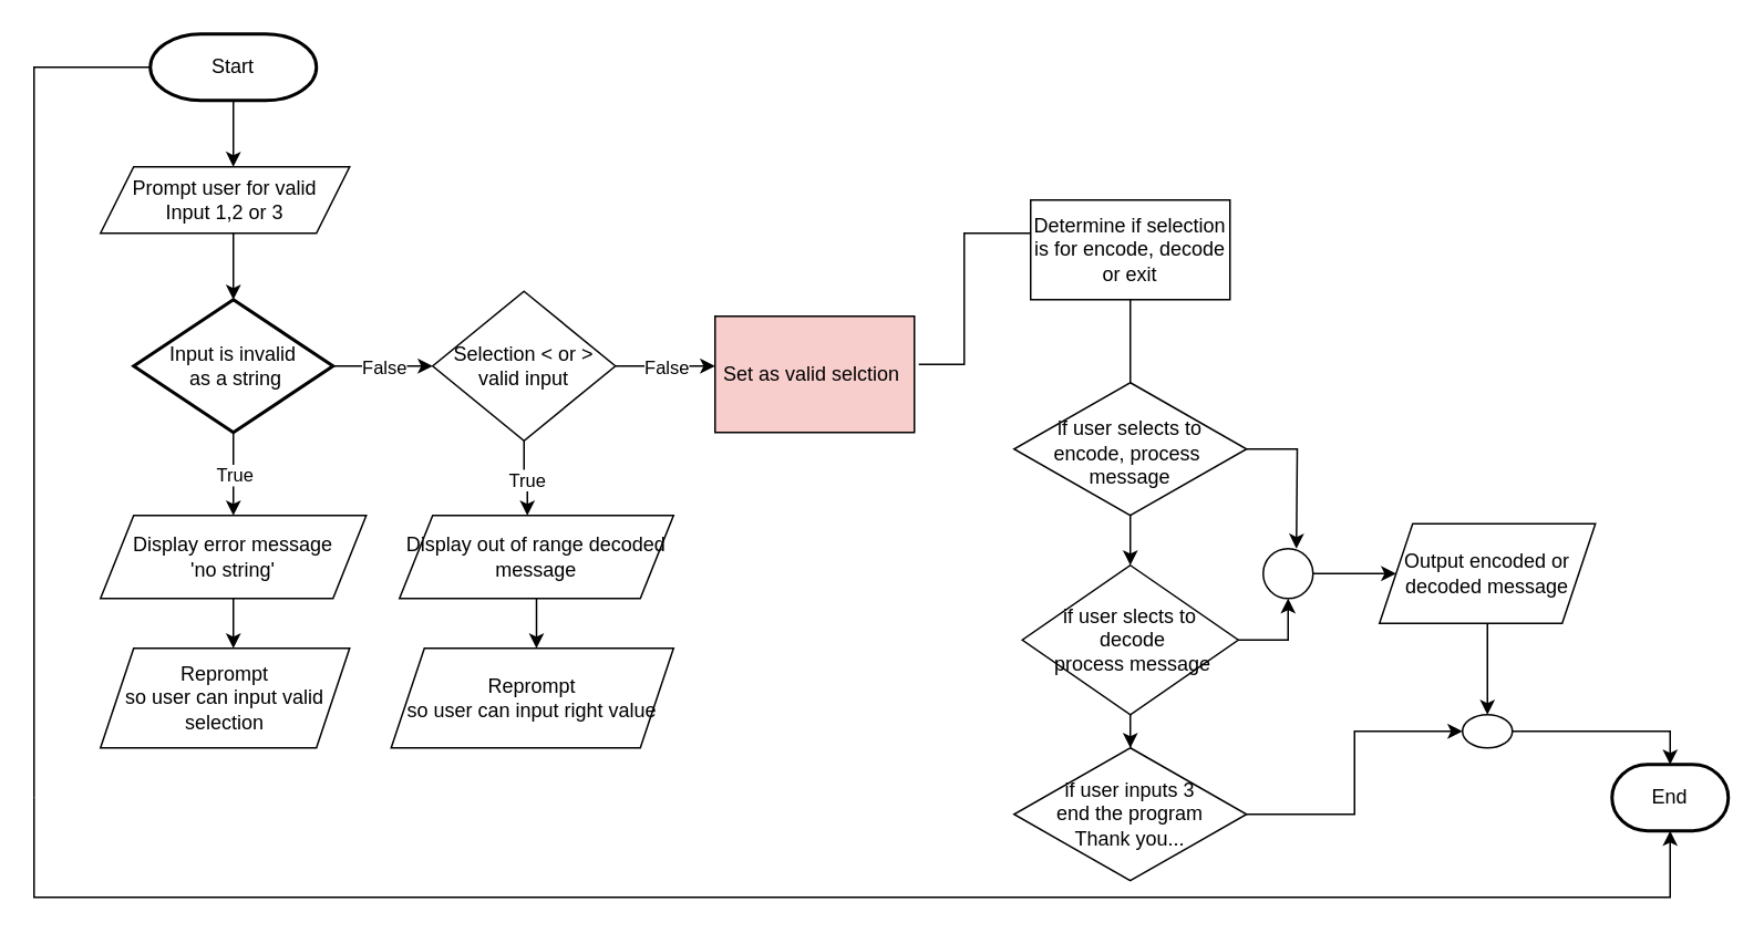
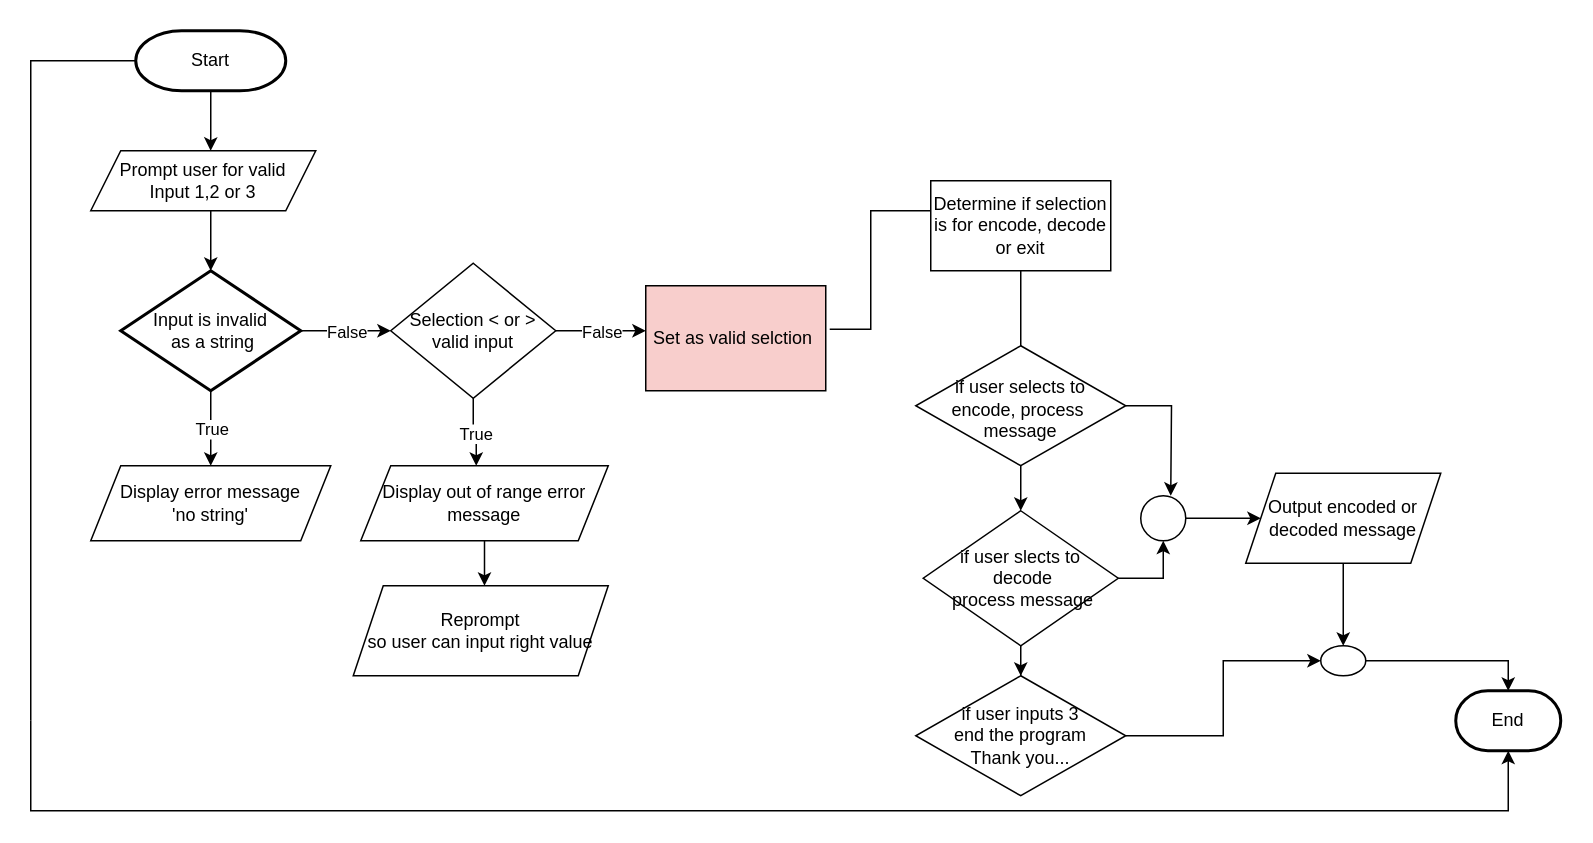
  <mxCell id="0" />
  <mxCell id="1" parent="0" />
  <mxCell id="2" value="" style="edgeStyle=orthogonalEdgeStyle;rounded=0;orthogonalLoop=1;jettySize=auto;html=1;entryX=0.533;entryY=0;entryDx=0;entryDy=0;entryPerimeter=0;" parent="1" source="3" target="5" edge="1"><mxGeometry relative="1" as="geometry"><Array as="points"><mxPoint x="140" y="90" /><mxPoint x="140" y="90" /></Array></mxGeometry></mxCell>
  <mxCell id="3" value="Start" style="strokeWidth=2;html=1;shape=mxgraph.flowchart.terminator;whiteSpace=wrap;" parent="1" vertex="1"><mxGeometry x="90" y="20" width="100" height="40" as="geometry" /></mxCell>
  <mxCell id="4" value="" style="edgeStyle=orthogonalEdgeStyle;rounded=0;orthogonalLoop=1;jettySize=auto;html=1;" parent="1" source="5" target="8" edge="1"><mxGeometry relative="1" as="geometry"><Array as="points"><mxPoint x="140" y="150" /><mxPoint x="140" y="150" /></Array></mxGeometry></mxCell>
  <mxCell id="5" value="Prompt user for valid&lt;br&gt;Input 1,2 or 3" style="shape=parallelogram;perimeter=parallelogramPerimeter;whiteSpace=wrap;html=1;fixedSize=1;" parent="1" vertex="1"><mxGeometry x="60" y="100" width="150" height="40" as="geometry" /></mxCell>
  <mxCell id="6" style="edgeStyle=orthogonalEdgeStyle;rounded=0;orthogonalLoop=1;jettySize=auto;html=1;exitX=0.5;exitY=1;exitDx=0;exitDy=0;" parent="1" source="5" target="5" edge="1"><mxGeometry relative="1" as="geometry" /></mxCell>
  <mxCell id="7" style="edgeStyle=orthogonalEdgeStyle;rounded=0;orthogonalLoop=1;jettySize=auto;html=1;exitX=0.5;exitY=0;exitDx=0;exitDy=0;exitPerimeter=0;" parent="1" source="8" edge="1"><mxGeometry relative="1" as="geometry"><mxPoint x="140" y="180" as="targetPoint" /></mxGeometry></mxCell>
  <mxCell id="8" value="Input is invalid&lt;br&gt;&amp;nbsp;as a string" style="strokeWidth=2;html=1;shape=mxgraph.flowchart.decision;whiteSpace=wrap;" parent="1" vertex="1"><mxGeometry x="80" y="180" width="120" height="80" as="geometry" /></mxCell>
  <mxCell id="9" value="" style="endArrow=classic;html=1;rounded=0;edgeStyle=orthogonalEdgeStyle;exitX=0.5;exitY=1;exitDx=0;exitDy=0;exitPerimeter=0;entryX=0.5;entryY=0;entryDx=0;entryDy=0;" parent="1" source="8" target="12" edge="1"><mxGeometry relative="1" as="geometry"><mxPoint x="140" y="270" as="sourcePoint" /><mxPoint x="140" y="300" as="targetPoint" /><Array as="points" /></mxGeometry></mxCell>
  <mxCell id="10" value="True" style="edgeLabel;resizable=0;html=1;align=center;verticalAlign=middle;" parent="9" connectable="0" vertex="1"><mxGeometry relative="1" as="geometry" /></mxCell>
- <mxCell id="11" value="" style="edgeStyle=orthogonalEdgeStyle;rounded=0;orthogonalLoop=1;jettySize=auto;html=1;" edge="1" parent="1" source="12" target="41"><mxGeometry relative="1" as="geometry"><Array as="points"><mxPoint x="140" y="380" /><mxPoint x="140" y="380" /></Array></mxGeometry></mxCell>
  <mxCell id="12" value="Display error message&lt;br&gt;'no string'" style="shape=parallelogram;perimeter=parallelogramPerimeter;whiteSpace=wrap;html=1;fixedSize=1;" parent="1" vertex="1"><mxGeometry x="60" y="310" width="160" height="50" as="geometry" /></mxCell>
  <mxCell id="13" value="" style="endArrow=classic;html=1;rounded=0;edgeStyle=orthogonalEdgeStyle;exitX=1;exitY=0.5;exitDx=0;exitDy=0;exitPerimeter=0;" parent="1" source="8" edge="1"><mxGeometry relative="1" as="geometry"><mxPoint x="290" y="220" as="sourcePoint" /><mxPoint x="260" y="220" as="targetPoint" /></mxGeometry></mxCell>
  <mxCell id="14" value="False" style="edgeLabel;resizable=0;html=1;align=center;verticalAlign=middle;" parent="13" connectable="0" vertex="1"><mxGeometry relative="1" as="geometry" /></mxCell>
  <mxCell id="15" value="Selection &amp;lt; or &amp;gt; valid input" style="rhombus;whiteSpace=wrap;html=1;" parent="1" vertex="1"><mxGeometry x="260" y="175" width="110" height="90" as="geometry" /></mxCell>
  <mxCell id="16" value="" style="endArrow=classic;html=1;rounded=0;edgeStyle=orthogonalEdgeStyle;exitX=0.5;exitY=1;exitDx=0;exitDy=0;" parent="1" source="15" target="19" edge="1"><mxGeometry relative="1" as="geometry"><mxPoint x="290" y="190" as="sourcePoint" /><mxPoint x="330" y="300" as="targetPoint" /><Array as="points"><mxPoint x="315" y="288" /><mxPoint x="317" y="288" /></Array></mxGeometry></mxCell>
  <mxCell id="17" value="True" style="edgeLabel;resizable=0;html=1;align=center;verticalAlign=middle;" parent="16" connectable="0" vertex="1"><mxGeometry relative="1" as="geometry" /></mxCell>
  <mxCell id="18" value="" style="edgeStyle=orthogonalEdgeStyle;rounded=0;orthogonalLoop=1;jettySize=auto;html=1;" edge="1" parent="1" source="19" target="42"><mxGeometry relative="1" as="geometry"><Array as="points"><mxPoint x="323" y="380" /><mxPoint x="323" y="380" /></Array></mxGeometry></mxCell>
- <mxCell id="19" value="Display out of range decoded message" style="shape=parallelogram;perimeter=parallelogramPerimeter;whiteSpace=wrap;html=1;fixedSize=1;" parent="1" vertex="1"><mxGeometry x="240" y="310" width="165" height="50" as="geometry" /></mxCell>
+ <mxCell id="19" value="Display out of range error message" style="shape=parallelogram;perimeter=parallelogramPerimeter;whiteSpace=wrap;html=1;fixedSize=1;" parent="1" vertex="1"><mxGeometry x="240" y="310" width="165" height="50" as="geometry" /></mxCell>
  <mxCell id="20" value="" style="endArrow=classic;html=1;rounded=0;edgeStyle=orthogonalEdgeStyle;" parent="1" source="15" edge="1"><mxGeometry relative="1" as="geometry"><mxPoint x="380" y="220" as="sourcePoint" /><mxPoint x="430" y="220" as="targetPoint" /></mxGeometry></mxCell>
  <mxCell id="21" value="False" style="edgeLabel;resizable=0;html=1;align=center;verticalAlign=middle;" parent="20" connectable="0" vertex="1"><mxGeometry relative="1" as="geometry" /></mxCell>
  <mxCell id="22" value="&lt;span&gt;Set as valid selction&amp;nbsp;&lt;/span&gt;" style="rounded=0;whiteSpace=wrap;html=1;fillColor=#f8cecc;" parent="1" vertex="1"><mxGeometry x="430" y="190" width="120" height="70" as="geometry" /></mxCell>
  <mxCell id="23" value="" style="endArrow=none;html=1;rounded=0;edgeStyle=orthogonalEdgeStyle;exitX=1.022;exitY=0.414;exitDx=0;exitDy=0;exitPerimeter=0;" parent="1" source="22" edge="1"><mxGeometry width="50" height="50" relative="1" as="geometry"><mxPoint x="560" y="220" as="sourcePoint" /><mxPoint x="620" y="140" as="targetPoint" /><Array as="points"><mxPoint x="580" y="219" /><mxPoint x="580" y="140" /></Array></mxGeometry></mxCell>
  <mxCell id="24" value="" style="endArrow=classic;html=1;rounded=0;edgeStyle=orthogonalEdgeStyle;" parent="1" edge="1"><mxGeometry relative="1" as="geometry"><mxPoint x="620" y="140" as="sourcePoint" /><mxPoint x="700" y="140" as="targetPoint" /></mxGeometry></mxCell>
  <mxCell id="25" value="" style="edgeStyle=orthogonalEdgeStyle;rounded=0;orthogonalLoop=1;jettySize=auto;html=1;" parent="1" source="26" target="29" edge="1"><mxGeometry relative="1" as="geometry"><Array as="points"><mxPoint x="680" y="310" /><mxPoint x="680" y="310" /></Array></mxGeometry></mxCell>
  <mxCell id="26" value="Determine if selection is for encode, decode or exit" style="rounded=0;whiteSpace=wrap;html=1;" parent="1" vertex="1"><mxGeometry x="620" y="120" width="120" height="60" as="geometry" /></mxCell>
  <mxCell id="27" style="edgeStyle=orthogonalEdgeStyle;rounded=0;orthogonalLoop=1;jettySize=auto;html=1;entryX=0.5;entryY=1;entryDx=0;entryDy=0;entryPerimeter=0;" parent="1" source="29" target="33" edge="1"><mxGeometry relative="1" as="geometry" /></mxCell>
  <mxCell id="28" value="" style="edgeStyle=orthogonalEdgeStyle;rounded=0;orthogonalLoop=1;jettySize=auto;html=1;" edge="1" parent="1" source="29" target="44"><mxGeometry relative="1" as="geometry" /></mxCell>
  <mxCell id="29" value="if user slects to&lt;br&gt;&amp;nbsp;decode&lt;br&gt;&amp;nbsp;process message" style="rhombus;whiteSpace=wrap;html=1;rounded=0;" parent="1" vertex="1"><mxGeometry x="615" y="340" width="130" height="90" as="geometry" /></mxCell>
  <mxCell id="30" style="edgeStyle=orthogonalEdgeStyle;rounded=0;orthogonalLoop=1;jettySize=auto;html=1;" parent="1" source="31" edge="1"><mxGeometry relative="1" as="geometry"><mxPoint x="780" y="330" as="targetPoint" /></mxGeometry></mxCell>
  <mxCell id="31" value="&lt;br&gt;if user selects to&lt;br&gt;encode, process&amp;nbsp;&lt;br&gt;message" style="rhombus;whiteSpace=wrap;html=1;verticalAlign=top;" parent="1" vertex="1"><mxGeometry x="610" y="230" width="140" height="80" as="geometry" /></mxCell>
  <mxCell id="32" value="" style="edgeStyle=orthogonalEdgeStyle;rounded=0;orthogonalLoop=1;jettySize=auto;html=1;" parent="1" source="33" target="36" edge="1"><mxGeometry relative="1" as="geometry"><Array as="points"><mxPoint x="830" y="345" /><mxPoint x="830" y="345" /></Array></mxGeometry></mxCell>
  <mxCell id="33" value="" style="verticalLabelPosition=bottom;verticalAlign=top;html=1;shape=mxgraph.flowchart.on-page_reference;" parent="1" vertex="1"><mxGeometry x="760" y="330" width="30" height="30" as="geometry" /></mxCell>
  <mxCell id="34" style="edgeStyle=orthogonalEdgeStyle;rounded=0;orthogonalLoop=1;jettySize=auto;html=1;entryX=0.5;entryY=1;entryDx=0;entryDy=0;entryPerimeter=0;" parent="1" target="40" edge="1"><mxGeometry relative="1" as="geometry"><mxPoint x="910" y="510" as="targetPoint" /><mxPoint x="20" y="480" as="sourcePoint" /><Array as="points"><mxPoint x="20" y="540" /><mxPoint x="1005" y="540" /></Array></mxGeometry></mxCell>
  <mxCell id="35" style="edgeStyle=orthogonalEdgeStyle;rounded=0;orthogonalLoop=1;jettySize=auto;html=1;" edge="1" parent="1" source="36"><mxGeometry relative="1" as="geometry"><mxPoint x="895" y="430" as="targetPoint" /></mxGeometry></mxCell>
  <mxCell id="36" value="Output encoded or decoded message" style="shape=parallelogram;perimeter=parallelogramPerimeter;whiteSpace=wrap;html=1;fixedSize=1;rounded=0;" parent="1" vertex="1"><mxGeometry x="830" y="315" width="130" height="60" as="geometry" /></mxCell>
  <mxCell id="37" value="" style="endArrow=none;html=1;rounded=0;edgeStyle=orthogonalEdgeStyle;entryX=0;entryY=0.5;entryDx=0;entryDy=0;entryPerimeter=0;" parent="1" target="3" edge="1"><mxGeometry width="50" height="50" relative="1" as="geometry"><mxPoint x="20" y="480" as="sourcePoint" /><mxPoint x="80" y="30" as="targetPoint" /><Array as="points"><mxPoint x="20" y="40" /></Array></mxGeometry></mxCell>
  <mxCell id="38" value="" style="edgeStyle=orthogonalEdgeStyle;rounded=0;orthogonalLoop=1;jettySize=auto;html=1;" edge="1" parent="1" source="39" target="40"><mxGeometry relative="1" as="geometry" /></mxCell>
  <mxCell id="39" value="" style="verticalLabelPosition=bottom;verticalAlign=top;html=1;shape=mxgraph.flowchart.on-page_reference;" parent="1" vertex="1"><mxGeometry x="880" y="430" width="30" height="20" as="geometry" /></mxCell>
  <mxCell id="40" value="End" style="strokeWidth=2;html=1;shape=mxgraph.flowchart.terminator;whiteSpace=wrap;" parent="1" vertex="1"><mxGeometry x="970" y="460" width="70" height="40" as="geometry" /></mxCell>
- <mxCell id="41" value="Reprompt &lt;br&gt;so user can input valid selection" style="shape=parallelogram;perimeter=parallelogramPerimeter;whiteSpace=wrap;html=1;fixedSize=1;" vertex="1" parent="1"><mxGeometry x="60" y="390" width="150" height="60" as="geometry" /></mxCell>
  <mxCell id="42" value="Reprompt &lt;br&gt;so user can input right value" style="shape=parallelogram;perimeter=parallelogramPerimeter;whiteSpace=wrap;html=1;fixedSize=1;" vertex="1" parent="1"><mxGeometry x="235" y="390" width="170" height="60" as="geometry" /></mxCell>
  <mxCell id="43" style="edgeStyle=orthogonalEdgeStyle;rounded=0;orthogonalLoop=1;jettySize=auto;html=1;entryX=0;entryY=0.5;entryDx=0;entryDy=0;entryPerimeter=0;" edge="1" parent="1" source="44" target="39"><mxGeometry relative="1" as="geometry" /></mxCell>
  <mxCell id="44" value="&lt;span&gt;if user inputs 3&lt;/span&gt;&lt;br&gt;&lt;span&gt;end the program&lt;/span&gt;&lt;br&gt;&lt;span&gt;Thank you...&lt;/span&gt;" style="rhombus;whiteSpace=wrap;html=1;rounded=0;" vertex="1" parent="1"><mxGeometry x="610" y="450" width="140" height="80" as="geometry" /></mxCell>
